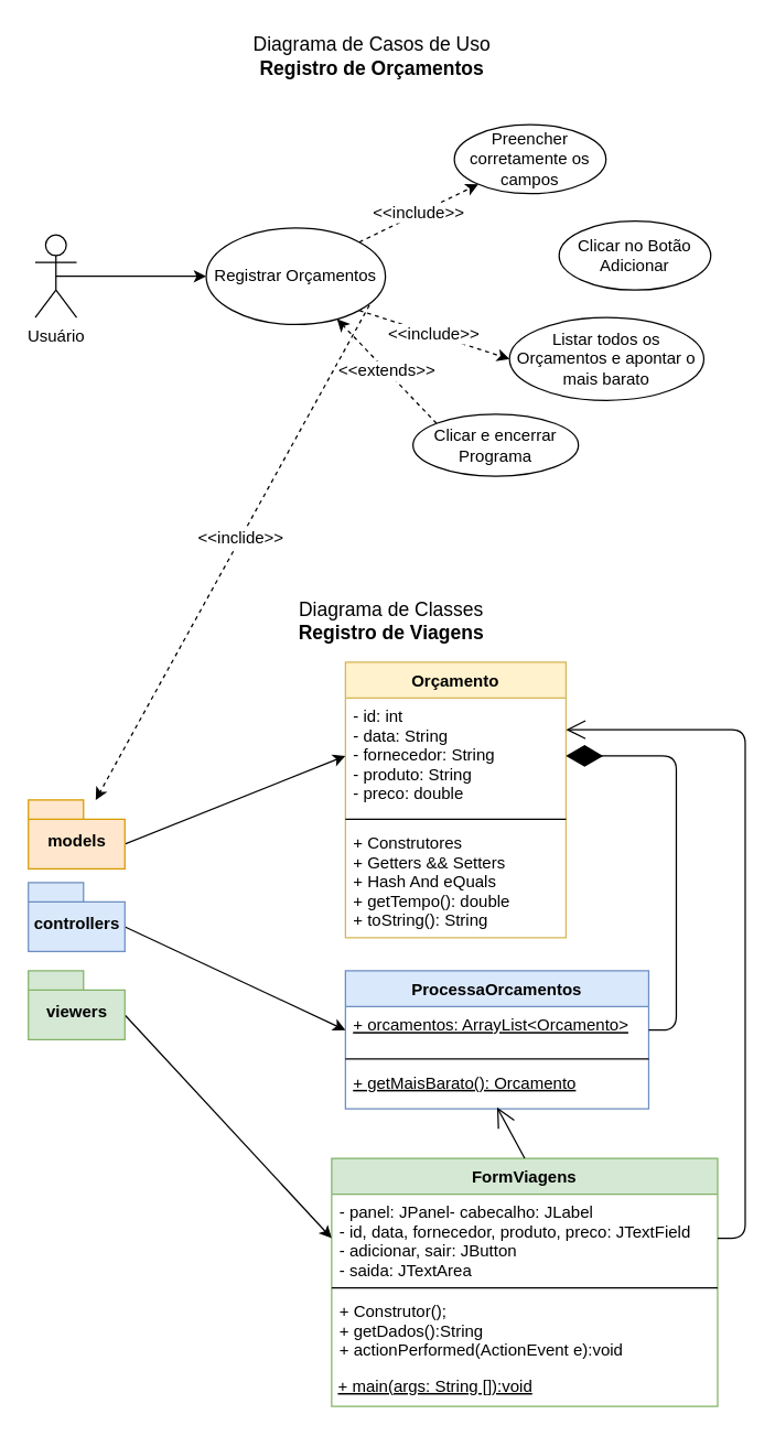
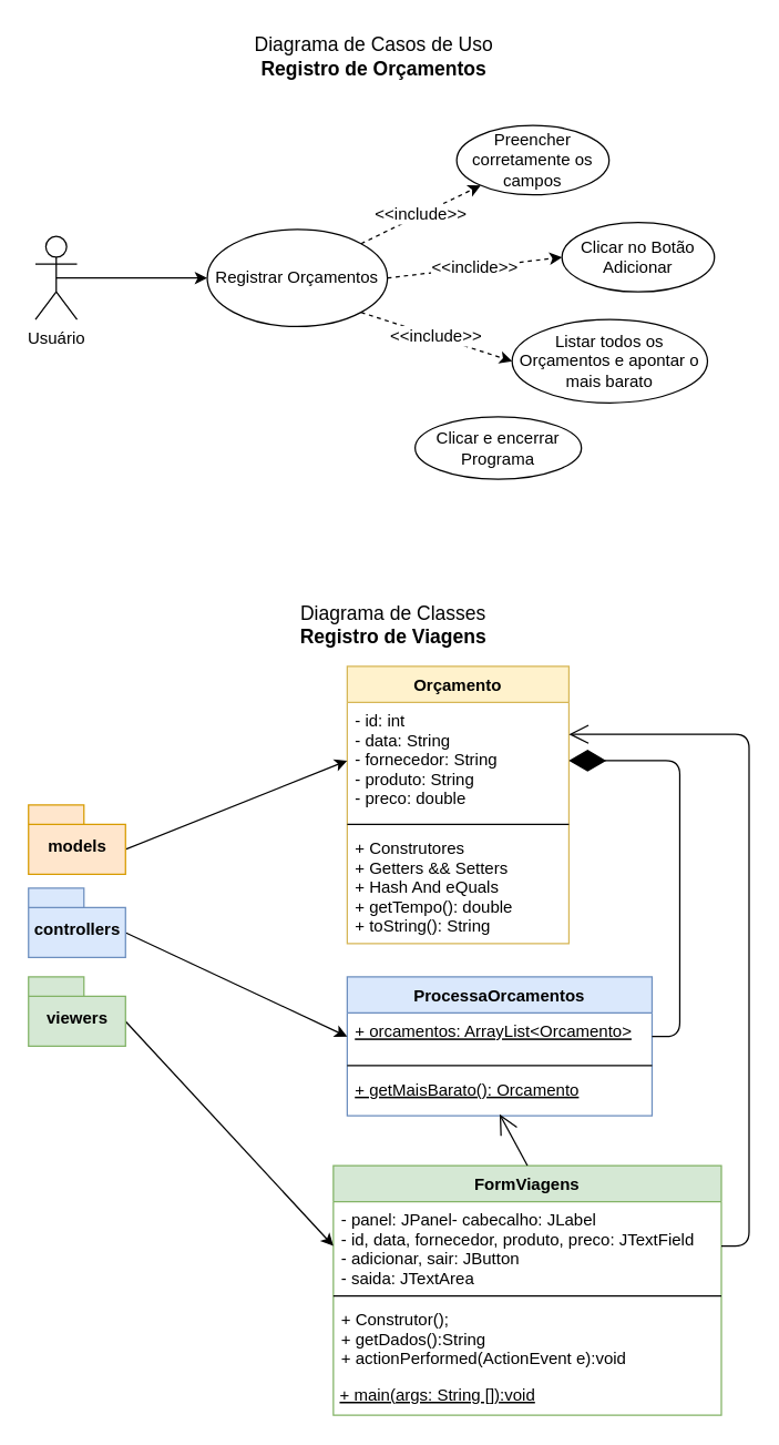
  <mxCell id="0" />
  <mxCell id="1" parent="0" />
  <mxCell id="2" value="Diagrama de Classes&lt;br style=&quot;font-size: 14px;&quot;&gt;&lt;b style=&quot;font-size: 14px;&quot;&gt;Registro de Viagens&lt;/b&gt;" style="text;html=1;strokeColor=none;fillColor=none;align=center;verticalAlign=middle;whiteSpace=wrap;rounded=0;fontSize=14;" parent="1" vertex="1"><mxGeometry x="188" y="440" width="191" height="20" as="geometry" /></mxCell>
  <mxCell id="3" value="Orçamento" style="swimlane;fontStyle=1;align=center;verticalAlign=top;childLayout=stackLayout;horizontal=1;startSize=26;horizontalStack=0;resizeParent=1;resizeParentMax=0;resizeLast=0;collapsible=1;marginBottom=0;fillColor=#fff2cc;strokeColor=#d6b656;" parent="1" vertex="1"><mxGeometry x="250" y="480" width="160" height="200" as="geometry" /></mxCell>
  <mxCell id="4" value="- id: int&#10;- data: String&#10;- fornecedor: String&#10;- produto: String&#10;- preco: double" style="text;strokeColor=none;fillColor=none;align=left;verticalAlign=top;spacingLeft=4;spacingRight=4;overflow=hidden;rotatable=0;points=[[0,0.5],[1,0.5]];portConstraint=eastwest;" parent="3" vertex="1"><mxGeometry y="26" width="160" height="84" as="geometry" /></mxCell>
  <mxCell id="5" value="" style="line;strokeWidth=1;fillColor=none;align=left;verticalAlign=middle;spacingTop=-1;spacingLeft=3;spacingRight=3;rotatable=0;labelPosition=right;points=[];portConstraint=eastwest;" parent="3" vertex="1"><mxGeometry y="110" width="160" height="8" as="geometry" /></mxCell>
  <mxCell id="6" value="+ Construtores&#10;+ Getters &amp;&amp; Setters&#10;+ Hash And eQuals&#10;+ getTempo(): double&#10;+ toString(): String" style="text;strokeColor=none;fillColor=none;align=left;verticalAlign=top;spacingLeft=4;spacingRight=4;overflow=hidden;rotatable=0;points=[[0,0.5],[1,0.5]];portConstraint=eastwest;" parent="3" vertex="1"><mxGeometry y="118" width="160" height="82" as="geometry" /></mxCell>
  <mxCell id="7" style="rounded=0;orthogonalLoop=1;jettySize=auto;html=1;exitX=0;exitY=0;exitDx=70;exitDy=32;exitPerimeter=0;entryX=0;entryY=0.5;entryDx=0;entryDy=0;" parent="1" source="8" target="4" edge="1"><mxGeometry relative="1" as="geometry" /></mxCell>
  <mxCell id="8" value="models" style="shape=folder;fontStyle=1;spacingTop=10;tabWidth=40;tabHeight=14;tabPosition=left;html=1;fillColor=#ffe6cc;strokeColor=#d79b00;" parent="1" vertex="1"><mxGeometry x="20" y="580" width="70" height="50" as="geometry" /></mxCell>
  <mxCell id="9" value="ProcessaOrcamentos" style="swimlane;fontStyle=1;align=center;verticalAlign=top;childLayout=stackLayout;horizontal=1;startSize=26;horizontalStack=0;resizeParent=1;resizeParentMax=0;resizeLast=0;collapsible=1;marginBottom=0;fillColor=#dae8fc;strokeColor=#6c8ebf;" parent="1" vertex="1"><mxGeometry x="250" y="704" width="220" height="100" as="geometry" /></mxCell>
  <mxCell id="10" value="+ orcamentos: ArrayList&lt;Orcamento&gt;&#10;" style="text;strokeColor=none;fillColor=none;align=left;verticalAlign=top;spacingLeft=4;spacingRight=4;overflow=hidden;rotatable=0;points=[[0,0.5],[1,0.5]];portConstraint=eastwest;fontStyle=4" parent="9" vertex="1"><mxGeometry y="26" width="220" height="34" as="geometry" /></mxCell>
  <mxCell id="11" value="" style="line;strokeWidth=1;fillColor=none;align=left;verticalAlign=middle;spacingTop=-1;spacingLeft=3;spacingRight=3;rotatable=0;labelPosition=right;points=[];portConstraint=eastwest;" parent="9" vertex="1"><mxGeometry y="60" width="220" height="8" as="geometry" /></mxCell>
  <mxCell id="12" value="+ getMaisBarato(): Orcamento&#10;" style="text;strokeColor=none;fillColor=none;align=left;verticalAlign=top;spacingLeft=4;spacingRight=4;overflow=hidden;rotatable=0;points=[[0,0.5],[1,0.5]];portConstraint=eastwest;fontStyle=4" parent="9" vertex="1"><mxGeometry y="68" width="220" height="32" as="geometry" /></mxCell>
  <mxCell id="13" style="rounded=0;orthogonalLoop=1;jettySize=auto;html=1;exitX=0;exitY=0;exitDx=70;exitDy=32;exitPerimeter=0;entryX=0;entryY=0.5;entryDx=0;entryDy=0;" parent="1" source="14" target="10" edge="1"><mxGeometry relative="1" as="geometry" /></mxCell>
  <mxCell id="14" value="controllers" style="shape=folder;fontStyle=1;spacingTop=10;tabWidth=40;tabHeight=14;tabPosition=left;html=1;fillColor=#dae8fc;strokeColor=#6c8ebf;" parent="1" vertex="1"><mxGeometry x="20" y="640" width="70" height="50" as="geometry" /></mxCell>
  <mxCell id="15" value="" style="endArrow=diamondThin;endFill=1;endSize=24;html=1;entryX=1;entryY=0.5;entryDx=0;entryDy=0;exitX=1;exitY=0.5;exitDx=0;exitDy=0;edgeStyle=orthogonalEdgeStyle;" parent="1" source="10" target="4" edge="1"><mxGeometry width="160" relative="1" as="geometry"><mxPoint x="200" y="660" as="sourcePoint" /><mxPoint x="360" y="660" as="targetPoint" /><Array as="points"><mxPoint x="490" y="747" /><mxPoint x="490" y="548" /></Array></mxGeometry></mxCell>
  <mxCell id="16" value="FormViagens" style="swimlane;fontStyle=1;align=center;verticalAlign=top;childLayout=stackLayout;horizontal=1;startSize=26;horizontalStack=0;resizeParent=1;resizeParentMax=0;resizeLast=0;collapsible=1;marginBottom=0;fillColor=#d5e8d4;strokeColor=#82b366;" parent="1" vertex="1"><mxGeometry x="240" y="840" width="280" height="180" as="geometry" /></mxCell>
  <mxCell id="17" value="&#09;- panel: JPanel- cabecalho: JLabel&#10;- id, data, fornecedor, produto, preco: JTextField&#10;- adicionar, sair: JButton&#10;- saida: JTextArea" style="text;strokeColor=none;fillColor=none;align=left;verticalAlign=top;spacingLeft=4;spacingRight=4;overflow=hidden;rotatable=0;points=[[0,0.5],[1,0.5]];portConstraint=eastwest;fontStyle=0" parent="16" vertex="1"><mxGeometry y="26" width="280" height="64" as="geometry" /></mxCell>
  <mxCell id="18" value="" style="line;strokeWidth=1;fillColor=none;align=left;verticalAlign=middle;spacingTop=-1;spacingLeft=3;spacingRight=3;rotatable=0;labelPosition=right;points=[];portConstraint=eastwest;" parent="16" vertex="1"><mxGeometry y="90" width="280" height="8" as="geometry" /></mxCell>
  <mxCell id="19" value="+ Construtor();&#10;+ getDados():String&#10;+ actionPerformed(ActionEvent e):void&#10;" style="text;strokeColor=none;fillColor=none;align=left;verticalAlign=top;spacingLeft=4;spacingRight=4;overflow=hidden;rotatable=0;points=[[0,0.5],[1,0.5]];portConstraint=eastwest;fontStyle=0" parent="16" vertex="1"><mxGeometry y="98" width="280" height="52" as="geometry" /></mxCell>
  <mxCell id="20" value="+ main(args: String []):void" style="text;align=left;fontStyle=4;verticalAlign=middle;spacingLeft=3;spacingRight=3;strokeColor=none;rotatable=0;points=[[0,0.5],[1,0.5]];portConstraint=eastwest;" parent="16" vertex="1"><mxGeometry y="150" width="280" height="30" as="geometry" /></mxCell>
  <mxCell id="21" style="rounded=0;orthogonalLoop=1;jettySize=auto;html=1;exitX=0;exitY=0;exitDx=70;exitDy=32;exitPerimeter=0;entryX=0;entryY=0.5;entryDx=0;entryDy=0;" parent="1" source="22" target="17" edge="1"><mxGeometry relative="1" as="geometry" /></mxCell>
  <mxCell id="22" value="viewers" style="shape=folder;fontStyle=1;spacingTop=10;tabWidth=40;tabHeight=14;tabPosition=left;html=1;fillColor=#d5e8d4;strokeColor=#82b366;" parent="1" vertex="1"><mxGeometry x="20" y="704" width="70" height="50" as="geometry" /></mxCell>
  <mxCell id="23" value="" style="endArrow=open;endFill=1;endSize=12;html=1;exitX=0.5;exitY=0;exitDx=0;exitDy=0;" parent="1" source="16" edge="1"><mxGeometry width="160" relative="1" as="geometry"><mxPoint x="362" y="840" as="sourcePoint" /><mxPoint x="360" y="803" as="targetPoint" /></mxGeometry></mxCell>
  <mxCell id="24" value="" style="endArrow=open;endFill=1;endSize=12;html=1;exitX=1;exitY=0.5;exitDx=0;exitDy=0;edgeStyle=orthogonalEdgeStyle;" parent="1" source="17" target="4" edge="1"><mxGeometry width="160" relative="1" as="geometry"><mxPoint x="490" y="908" as="sourcePoint" /><mxPoint x="424" y="529.02" as="targetPoint" /><Array as="points"><mxPoint x="540" y="898" /><mxPoint x="540" y="529" /></Array></mxGeometry></mxCell>
  <mxCell id="25" value="Diagrama de Casos de Uso&lt;br style=&quot;font-size: 14px&quot;&gt;&lt;b style=&quot;font-size: 14px&quot;&gt;Registro de Orçamentos&lt;/b&gt;" style="text;html=1;strokeColor=none;fillColor=none;align=center;verticalAlign=middle;whiteSpace=wrap;rounded=0;fontSize=14;" parent="1" vertex="1"><mxGeometry x="174" y="20" width="191" height="40" as="geometry" /></mxCell>
  <mxCell id="26" style="edgeStyle=none;rounded=0;orthogonalLoop=1;jettySize=auto;html=1;exitX=0.5;exitY=0.5;exitDx=0;exitDy=0;exitPerimeter=0;entryX=0;entryY=0.5;entryDx=0;entryDy=0;fontSize=12;" parent="1" source="27" target="31" edge="1"><mxGeometry relative="1" as="geometry" /></mxCell>
  <mxCell id="27" value="Usuário" style="shape=umlActor;verticalLabelPosition=bottom;verticalAlign=top;html=1;fontSize=12;" parent="1" vertex="1"><mxGeometry x="25" y="170" width="30" height="60" as="geometry" /></mxCell>
  <mxCell id="28" value="&amp;lt;&amp;lt;include&amp;gt;&amp;gt;" style="edgeStyle=none;rounded=0;orthogonalLoop=1;jettySize=auto;html=1;exitX=1;exitY=0;exitDx=0;exitDy=0;fontSize=12;dashed=1;" parent="1" source="31" target="32" edge="1"><mxGeometry relative="1" as="geometry" /></mxCell>
- <mxCell id="29" value="&amp;lt;&amp;lt;inclide&amp;gt;&amp;gt;" style="edgeStyle=none;rounded=0;orthogonalLoop=1;jettySize=auto;html=1;exitX=1;exitY=0.5;exitDx=0;exitDy=0;fontSize=12;dashed=1;" parent="1" source="31" target="8" edge="1"><mxGeometry relative="1" as="geometry" /></mxCell>
+ <mxCell id="29" value="&amp;lt;&amp;lt;inclide&amp;gt;&amp;gt;" style="edgeStyle=none;rounded=0;orthogonalLoop=1;jettySize=auto;html=1;exitX=1;exitY=0.5;exitDx=0;exitDy=0;entryX=0;entryY=0.5;entryDx=0;entryDy=0;fontSize=12;dashed=1;" parent="1" source="31" target="34" edge="1"><mxGeometry relative="1" as="geometry" /></mxCell>
  <mxCell id="30" value="&amp;lt;&amp;lt;include&amp;gt;&amp;gt;" style="edgeStyle=none;rounded=0;orthogonalLoop=1;jettySize=auto;html=1;exitX=1;exitY=1;exitDx=0;exitDy=0;entryX=0;entryY=0.5;entryDx=0;entryDy=0;dashed=1;fontSize=12;" parent="1" source="31" target="33" edge="1"><mxGeometry relative="1" as="geometry" /></mxCell>
  <mxCell id="31" value="Registrar Orçamentos" style="ellipse;whiteSpace=wrap;html=1;fontSize=12;align=center;" parent="1" vertex="1"><mxGeometry x="149" y="165" width="130" height="70" as="geometry" /></mxCell>
  <mxCell id="32" value="Preencher corretamente os campos" style="ellipse;whiteSpace=wrap;html=1;fontSize=12;align=center;" parent="1" vertex="1"><mxGeometry x="329" y="90" width="110" height="50" as="geometry" /></mxCell>
  <mxCell id="33" value="Listar todos os Orçamentos e apontar o mais barato" style="ellipse;whiteSpace=wrap;html=1;fontSize=12;align=center;" parent="1" vertex="1"><mxGeometry x="369" y="230" width="141" height="60" as="geometry" /></mxCell>
  <mxCell id="34" value="Clicar no Botão Adicionar" style="ellipse;whiteSpace=wrap;html=1;fontSize=12;align=center;" parent="1" vertex="1"><mxGeometry x="405" y="160" width="110" height="50" as="geometry" /></mxCell>
- <mxCell id="35" value="&amp;lt;&amp;lt;extends&amp;gt;&amp;gt;" style="edgeStyle=none;rounded=0;orthogonalLoop=1;jettySize=auto;html=1;exitX=0;exitY=0;exitDx=0;exitDy=0;dashed=1;fontSize=12;" parent="1" source="36" target="31" edge="1"><mxGeometry relative="1" as="geometry" /></mxCell>
  <mxCell id="36" value="Clicar e encerrar Programa" style="ellipse;whiteSpace=wrap;html=1;fontSize=12;align=center;" parent="1" vertex="1"><mxGeometry x="299" y="300" width="120" height="45" as="geometry" /></mxCell>
